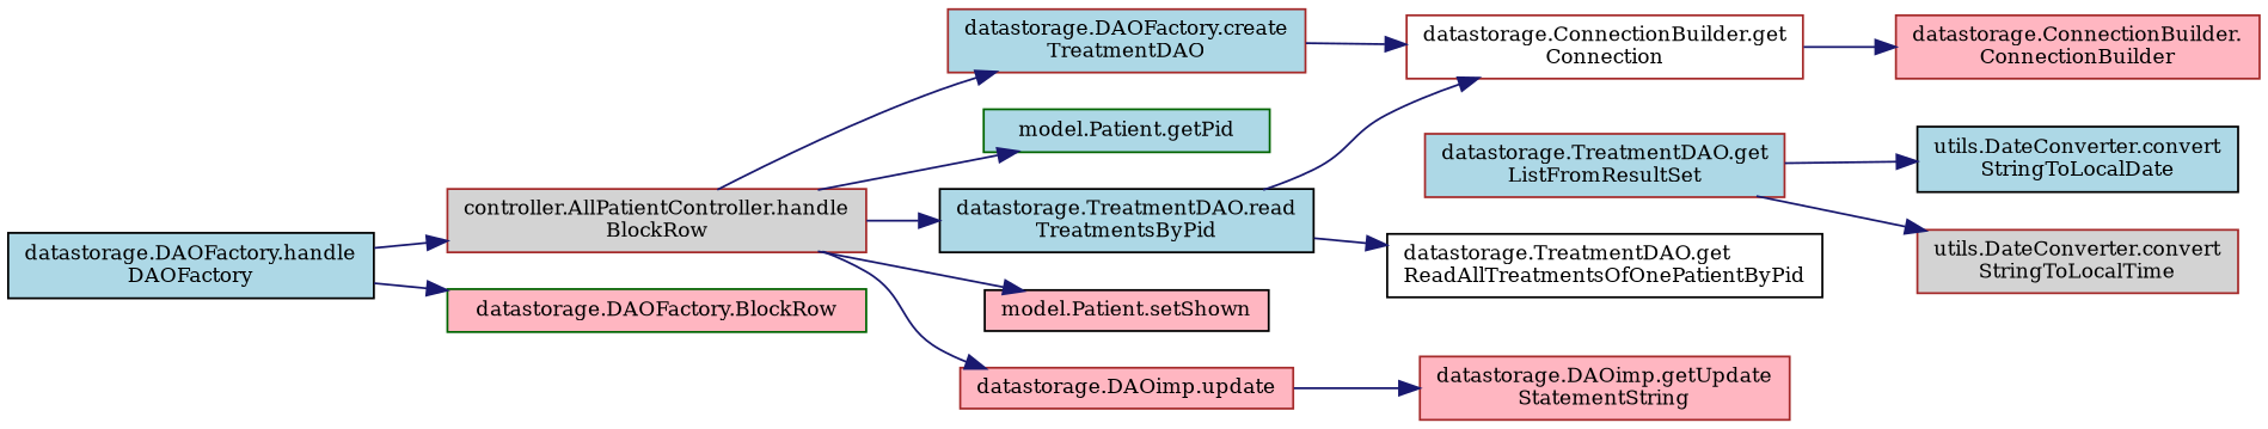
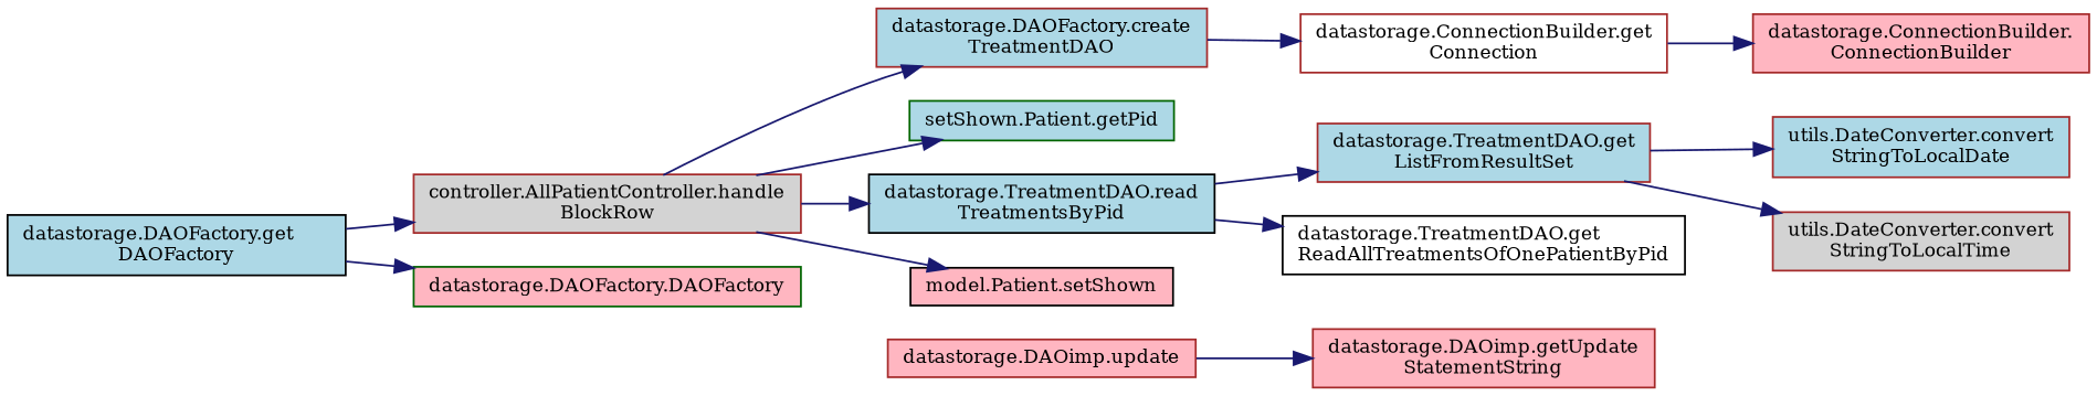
  digraph {
    fontname="DejaVu Serif"
    rankdir=LR
    node [color=brown fillcolor=lightblue fontname="DejaVu Serif" fontsize=10 shape=record style=filled]
    edge [color=midnightblue fontname="DejaVu Serif" fontsize=10 labelfontname=Helvetica labelfontsize=10 style=solid]
    n1 [fillcolor=lightgrey fontcolor=black height=0.2 label="controller.AllPatientController.handle\lBlockRow" width=0.4]
    n2 [height=0.2 label="datastorage.DAOFactory.create\lTreatmentDAO" width=0.4]
-   n3 [color=darkgreen height=0.2 label="model.Patient.getPid" width=0.4]
+   n3 [color=darkgreen height=0.2 label="setShown.Patient.getPid" width=0.4]
    n4 [color=black height=0.2 label="datastorage.TreatmentDAO.read\lTreatmentsByPid" width=0.4]
    n5 [color=black fillcolor=lightpink height=0.2 label="model.Patient.setShown" width=0.4]
    n6 [fillcolor=lightpink height=0.2 label="datastorage.DAOimp.update" width=0.4]
    n7 [fillcolor=white height=0.2 label="datastorage.ConnectionBuilder.get\lConnection" width=0.4]
-   n8 [color=black height=0.2 label="datastorage.DAOFactory.handle\lDAOFactory" width=0.4]
-   n9 [color=darkgreen fillcolor=lightpink height=0.2 label="datastorage.DAOFactory.BlockRow" width=0.4]
+   n8 [color=black height=0.2 label="datastorage.DAOFactory.get\lDAOFactory" width=0.4]
+   n9 [color=darkgreen fillcolor=lightpink height=0.2 label="datastorage.DAOFactory.DAOFactory" width=0.4]
    n10 [height=0.2 label="datastorage.TreatmentDAO.get\lListFromResultSet" width=0.4]
    n11 [color=black fillcolor=white height=0.2 label="datastorage.TreatmentDAO.get\lReadAllTreatmentsOfOnePatientByPid" width=0.4]
    n12 [fillcolor=lightpink height=0.2 label="datastorage.DAOimp.getUpdate\lStatementString" width=0.4]
    n13 [fillcolor=lightpink height=0.2 label="datastorage.ConnectionBuilder.\lConnectionBuilder" width=0.4]
-   n14 [color=black height=0.2 label="utils.DateConverter.convert\lStringToLocalDate" width=0.4]
+   n14 [height=0.2 label="utils.DateConverter.convert\lStringToLocalDate" width=0.4]
    n15 [fillcolor=lightgrey height=0.2 label="utils.DateConverter.convert\lStringToLocalTime" width=0.4]
    n1 -> n2
    n1 -> n3
    n1 -> n4
    n1 -> n5
-   n1 -> n6
    n2 -> n7
-   n4 -> n7
+   n4 -> n10
    n4 -> n11
    n6 -> n12
    n7 -> n13
    n8 -> n1
    n8 -> n9
    n10 -> n14
    n10 -> n15
  }
